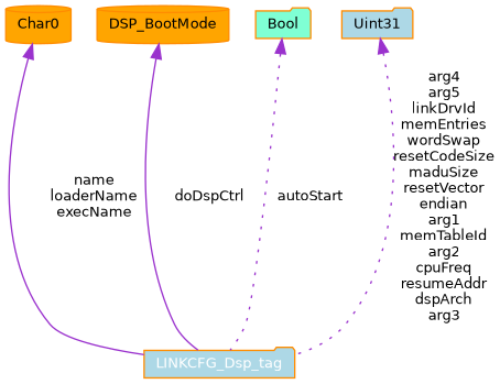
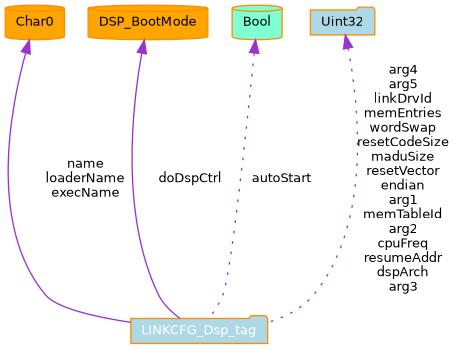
  digraph {
    node [color=darkorange fillcolor=lightblue fontname=Helvetica fontsize=10 shape=cylinder style=filled]
    edge [color=darkorchid3 dir=back fontname=Helvetica fontsize=10 labelfontname=Helvetica labelfontsize=10 style=solid]
    n1 [fontcolor=white height=0.2 label=LINKCFG_Dsp_tag shape=folder width=0.4]
    n2 [fillcolor=orange height=0.2 label=Char0 width=0.4]
    n3 [fillcolor=orange height=0.2 label=DSP_BootMode width=0.4]
-   n4 [fillcolor=aquamarine height=0.2 label=Bool shape=folder width=0.4]
-   n5 [height=0.2 label=Uint31 shape=folder width=0.4]
+   n4 [fillcolor=aquamarine height=0.2 label=Bool width=0.4]
+   n5 [height=0.2 label=Uint32 shape=folder width=0.4]
    n2 -> n1 [label="name\nloaderName\nexecName"]
    n3 -> n1 [label=doDspCtrl]
    n4 -> n1 [label=autoStart style=dotted]
    n5 -> n1 [label="arg4\narg5\nlinkDrvId\nmemEntries\nwordSwap\nresetCodeSize\nmaduSize\nresetVector\nendian\narg1\nmemTableId\narg2\ncpuFreq\nresumeAddr\ndspArch\narg3" style=dotted]
  }
